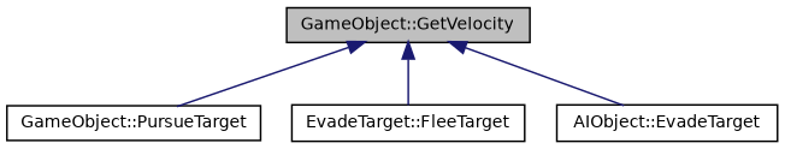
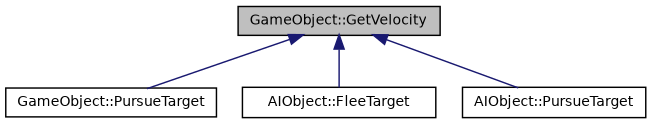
  digraph {
    fontname="DejaVu Sans"
    rankdir=TB
    node [color=black fillcolor=white fontname="DejaVu Sans" fontsize=10 shape=record style=filled]
    edge [color=midnightblue dir=back fontname="DejaVu Sans" fontsize=10 labelfontname=Helvetica labelfontsize=10 style=solid]
    n1 [fillcolor=grey75 fontcolor=black height=0.2 label="GameObject::GetVelocity" width=0.4]
    n2 [height=0.2 label="GameObject::PursueTarget" width=0.4]
-   n3 [height=0.2 label="EvadeTarget::FleeTarget" width=0.4]
-   n4 [height=0.2 label="AIObject::EvadeTarget" width=0.4]
+   n3 [height=0.2 label="AIObject::FleeTarget" width=0.4]
+   n4 [height=0.2 label="AIObject::PursueTarget" width=0.4]
    n1 -> n2
    n1 -> n3
    n1 -> n4
  }
